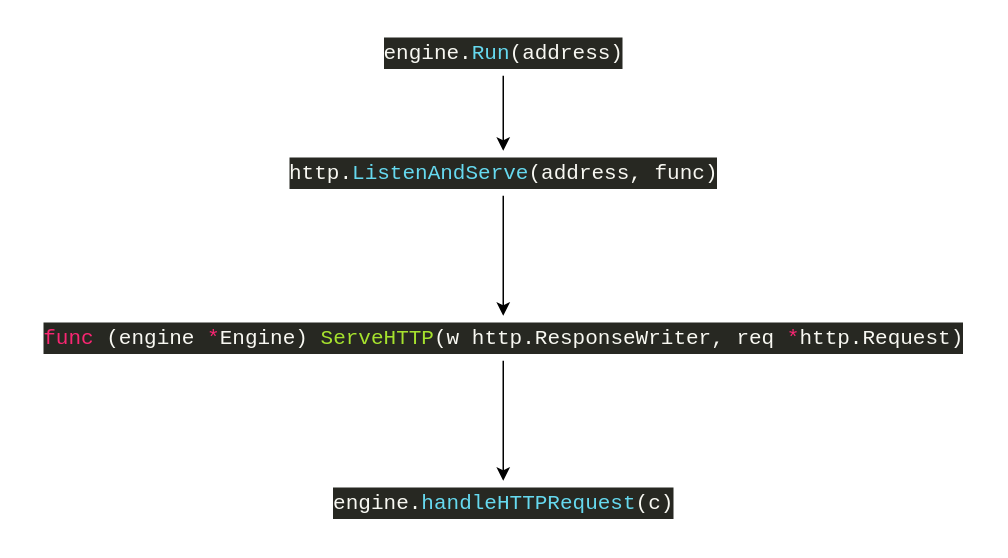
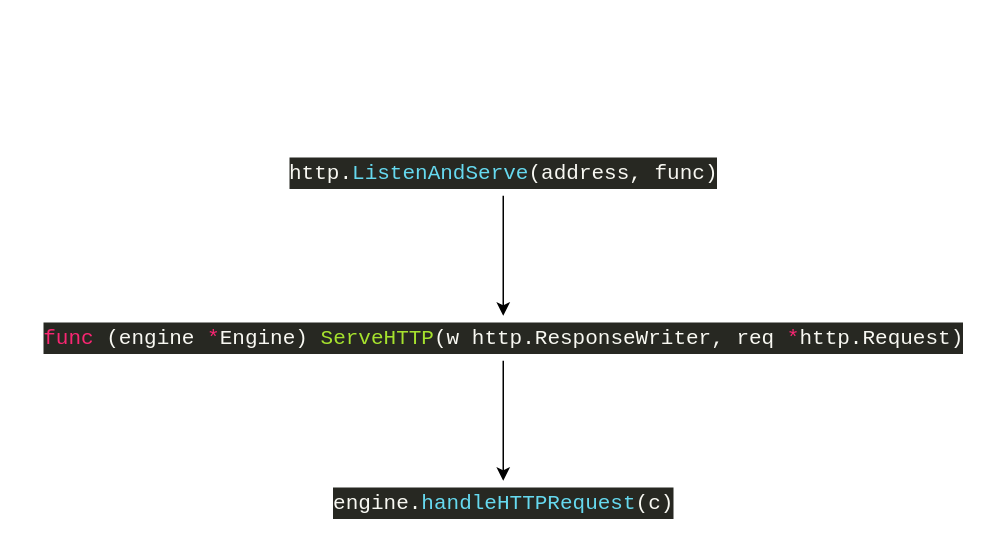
  <mxCell id="0" />
  <mxCell id="1" parent="0" />
- <mxCell id="2" value="" style="edgeStyle=orthogonalEdgeStyle;rounded=0;orthogonalLoop=1;jettySize=auto;html=1;" edge="1" parent="1" source="3" target="5"><mxGeometry relative="1" as="geometry" /></mxCell>
- <mxCell id="3" value="&lt;div style=&quot;color: rgb(248 , 248 , 242) ; background-color: rgb(39 , 40 , 34) ; font-family: &amp;#34;courier new&amp;#34; , &amp;#34;menlo&amp;#34; , &amp;#34;monaco&amp;#34; , &amp;#34;courier new&amp;#34; , monospace ; font-size: 14px ; line-height: 21px&quot;&gt;engine.&lt;span style=&quot;color: #66d9ef&quot;&gt;Run&lt;/span&gt;(address)&lt;/div&gt;" style="text;html=1;align=center;verticalAlign=middle;resizable=0;points=[];autosize=1;" vertex="1" parent="1"><mxGeometry x="245" y="20" width="180" height="30" as="geometry" /></mxCell>
  <mxCell id="4" value="" style="edgeStyle=orthogonalEdgeStyle;rounded=0;orthogonalLoop=1;jettySize=auto;html=1;" edge="1" parent="1" source="5" target="7"><mxGeometry relative="1" as="geometry" /></mxCell>
  <mxCell id="5" value="&lt;div style=&quot;color: rgb(248 , 248 , 242) ; background-color: rgb(39 , 40 , 34) ; font-family: &amp;#34;courier new&amp;#34; , &amp;#34;menlo&amp;#34; , &amp;#34;monaco&amp;#34; , &amp;#34;courier new&amp;#34; , monospace ; font-size: 14px ; line-height: 21px&quot;&gt;&lt;div style=&quot;font-family: &amp;#34;courier new&amp;#34; , &amp;#34;menlo&amp;#34; , &amp;#34;monaco&amp;#34; , &amp;#34;courier new&amp;#34; , monospace ; line-height: 21px&quot;&gt;http.&lt;span style=&quot;color: #66d9ef&quot;&gt;ListenAndServe&lt;/span&gt;(address, func)&lt;/div&gt;&lt;/div&gt;" style="text;html=1;align=center;verticalAlign=middle;resizable=0;points=[];autosize=1;" vertex="1" parent="1"><mxGeometry x="175" y="100" width="320" height="30" as="geometry" /></mxCell>
  <mxCell id="6" value="" style="edgeStyle=orthogonalEdgeStyle;rounded=0;orthogonalLoop=1;jettySize=auto;html=1;" edge="1" parent="1" source="7" target="8"><mxGeometry relative="1" as="geometry" /></mxCell>
  <mxCell id="7" value="&lt;div style=&quot;color: rgb(248 , 248 , 242) ; background-color: rgb(39 , 40 , 34) ; font-family: &amp;#34;courier new&amp;#34; , &amp;#34;menlo&amp;#34; , &amp;#34;monaco&amp;#34; , &amp;#34;courier new&amp;#34; , monospace ; font-size: 14px ; line-height: 21px&quot;&gt;&lt;div style=&quot;font-family: &amp;#34;courier new&amp;#34; , &amp;#34;menlo&amp;#34; , &amp;#34;monaco&amp;#34; , &amp;#34;courier new&amp;#34; , monospace ; line-height: 21px&quot;&gt;&lt;span style=&quot;color: rgb(249 , 38 , 114)&quot;&gt;func&lt;/span&gt;&amp;nbsp;(engine&amp;nbsp;&lt;span style=&quot;color: rgb(249 , 38 , 114)&quot;&gt;*&lt;/span&gt;Engine)&amp;nbsp;&lt;span style=&quot;color: rgb(166 , 226 , 46)&quot;&gt;ServeHTTP&lt;/span&gt;(w http.ResponseWriter, req&amp;nbsp;&lt;span style=&quot;color: rgb(249 , 38 , 114)&quot;&gt;*&lt;/span&gt;http.Request)&lt;br&gt;&lt;/div&gt;&lt;/div&gt;" style="text;html=1;align=center;verticalAlign=middle;resizable=0;points=[];autosize=1;" vertex="1" parent="1"><mxGeometry x="20" y="210" width="630" height="30" as="geometry" /></mxCell>
  <mxCell id="8" value="&lt;div style=&quot;color: rgb(248 , 248 , 242) ; background-color: rgb(39 , 40 , 34) ; font-family: &amp;#34;courier new&amp;#34; , &amp;#34;menlo&amp;#34; , &amp;#34;monaco&amp;#34; , &amp;#34;courier new&amp;#34; , monospace ; font-size: 14px ; line-height: 21px&quot;&gt;&lt;div style=&quot;font-family: &amp;#34;courier new&amp;#34; , &amp;#34;menlo&amp;#34; , &amp;#34;monaco&amp;#34; , &amp;#34;courier new&amp;#34; , monospace ; line-height: 21px&quot;&gt;&lt;div style=&quot;font-family: &amp;#34;courier new&amp;#34; , &amp;#34;menlo&amp;#34; , &amp;#34;monaco&amp;#34; , &amp;#34;courier new&amp;#34; , monospace ; line-height: 21px&quot;&gt;&lt;div style=&quot;font-family: &amp;#34;courier new&amp;#34; , &amp;#34;menlo&amp;#34; , &amp;#34;monaco&amp;#34; , &amp;#34;courier new&amp;#34; , monospace ; line-height: 21px&quot;&gt;engine.&lt;span style=&quot;color: #66d9ef&quot;&gt;handleHTTPRequest&lt;/span&gt;(c)&lt;/div&gt;&lt;/div&gt;&lt;/div&gt;&lt;/div&gt;" style="text;html=1;align=center;verticalAlign=middle;resizable=0;points=[];autosize=1;" vertex="1" parent="1"><mxGeometry x="215" y="320" width="240" height="30" as="geometry" /></mxCell>
